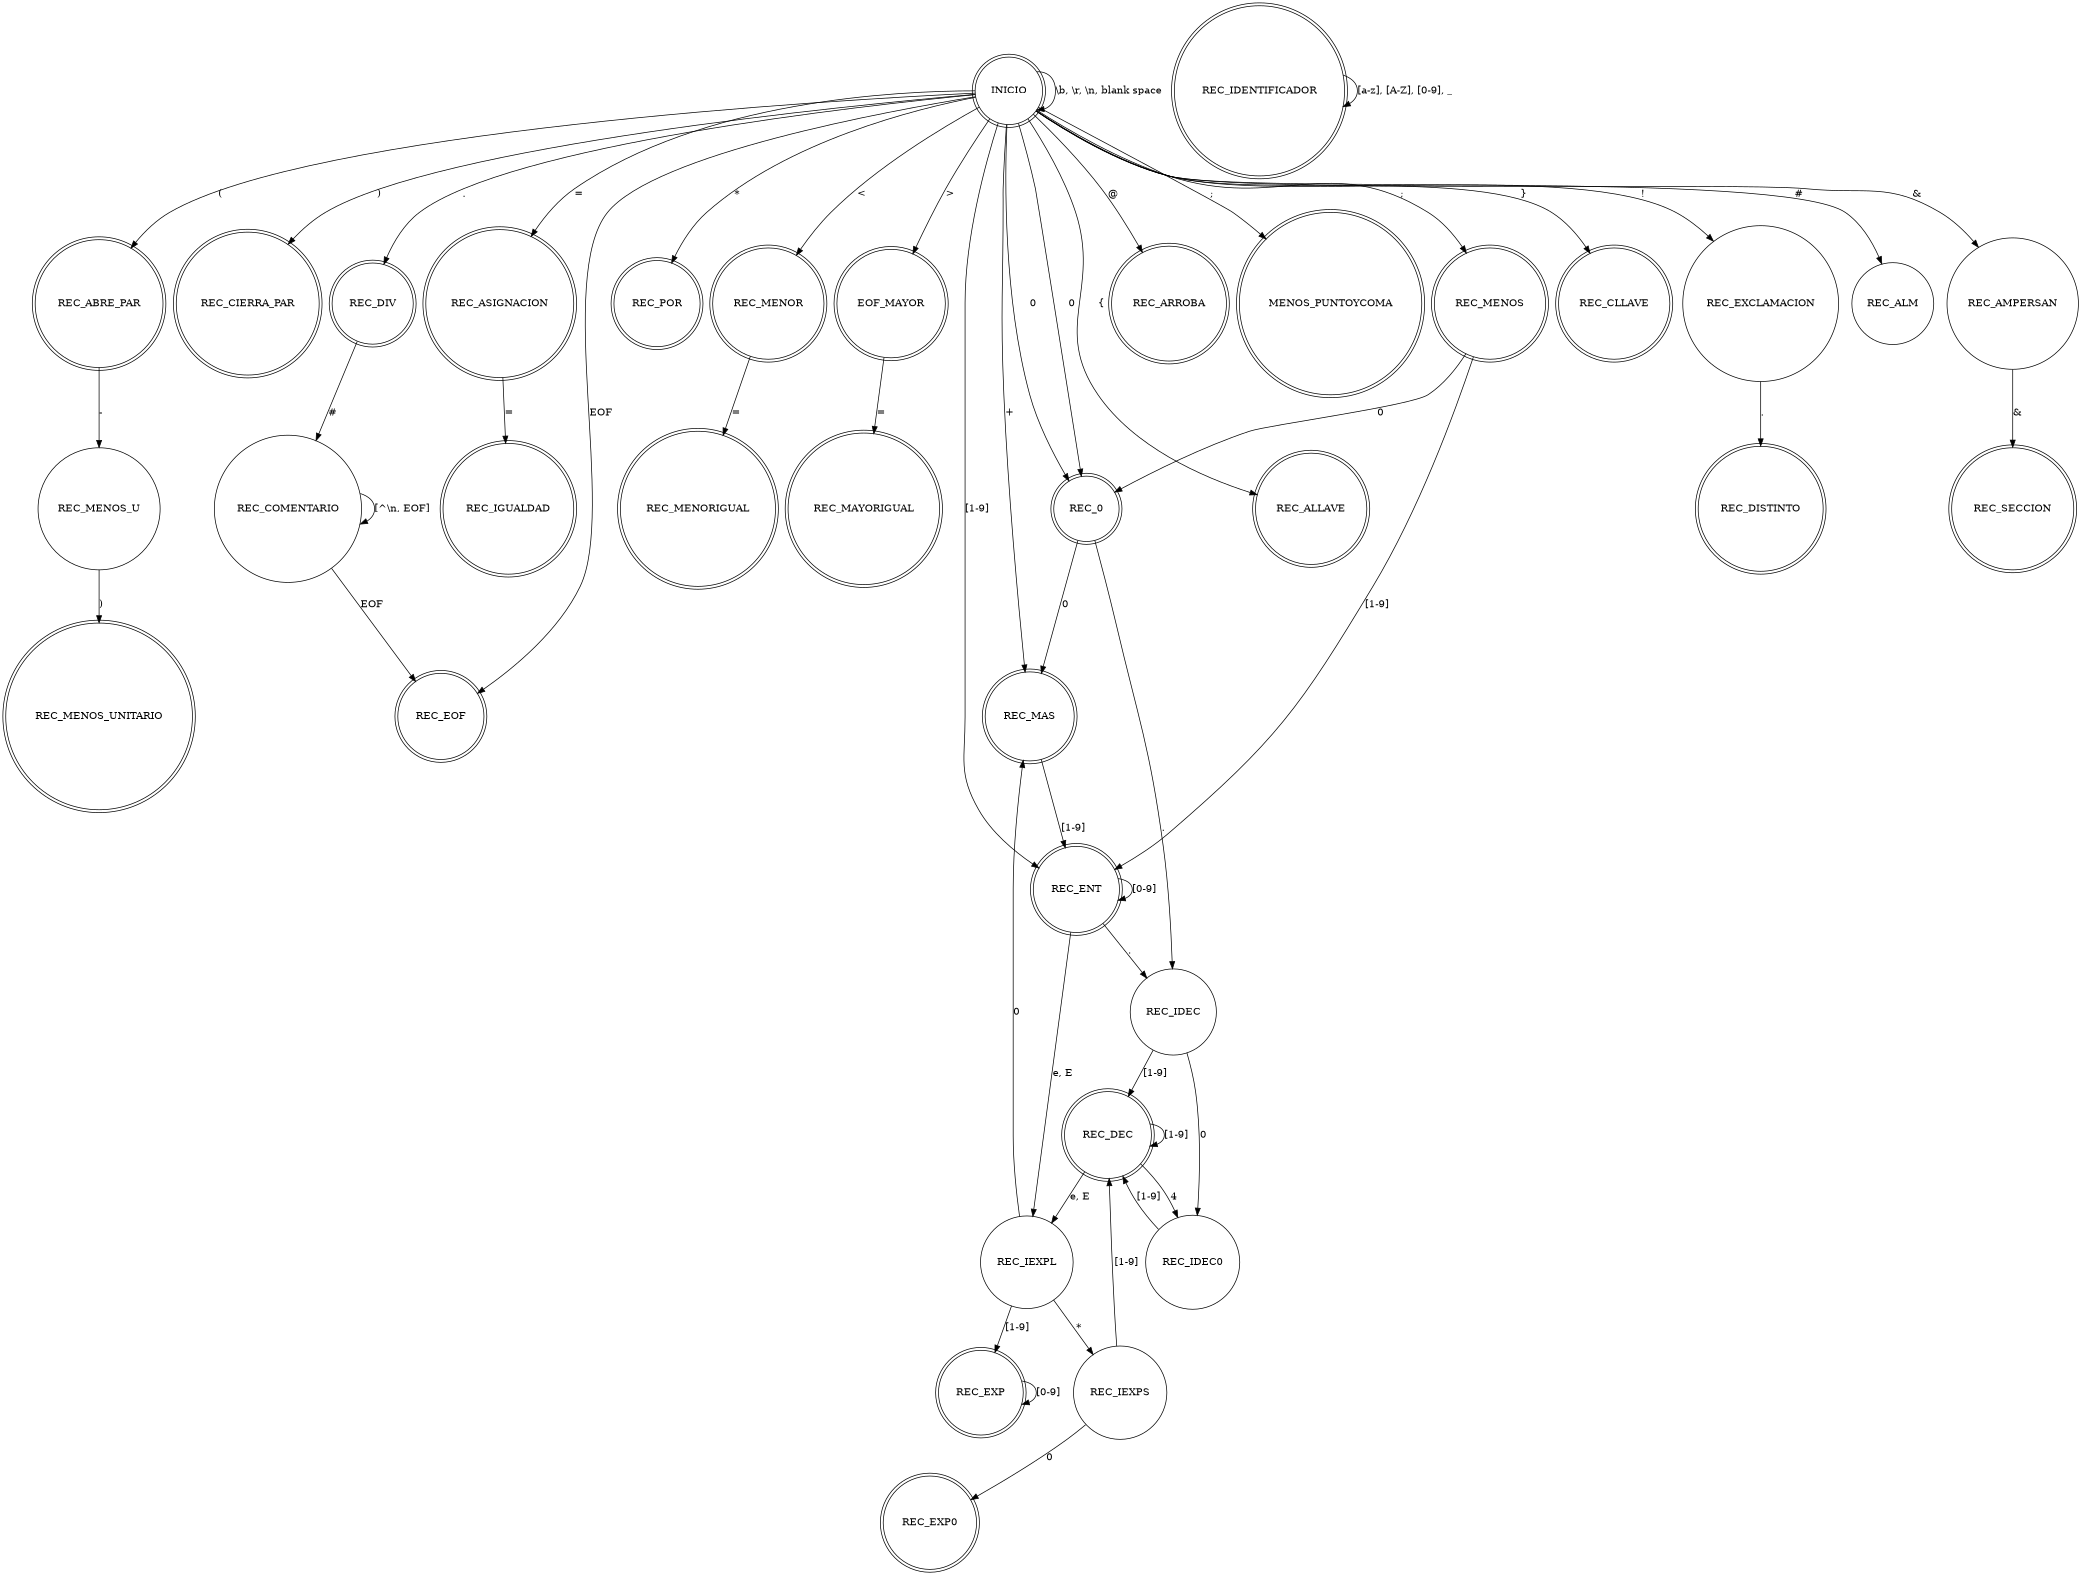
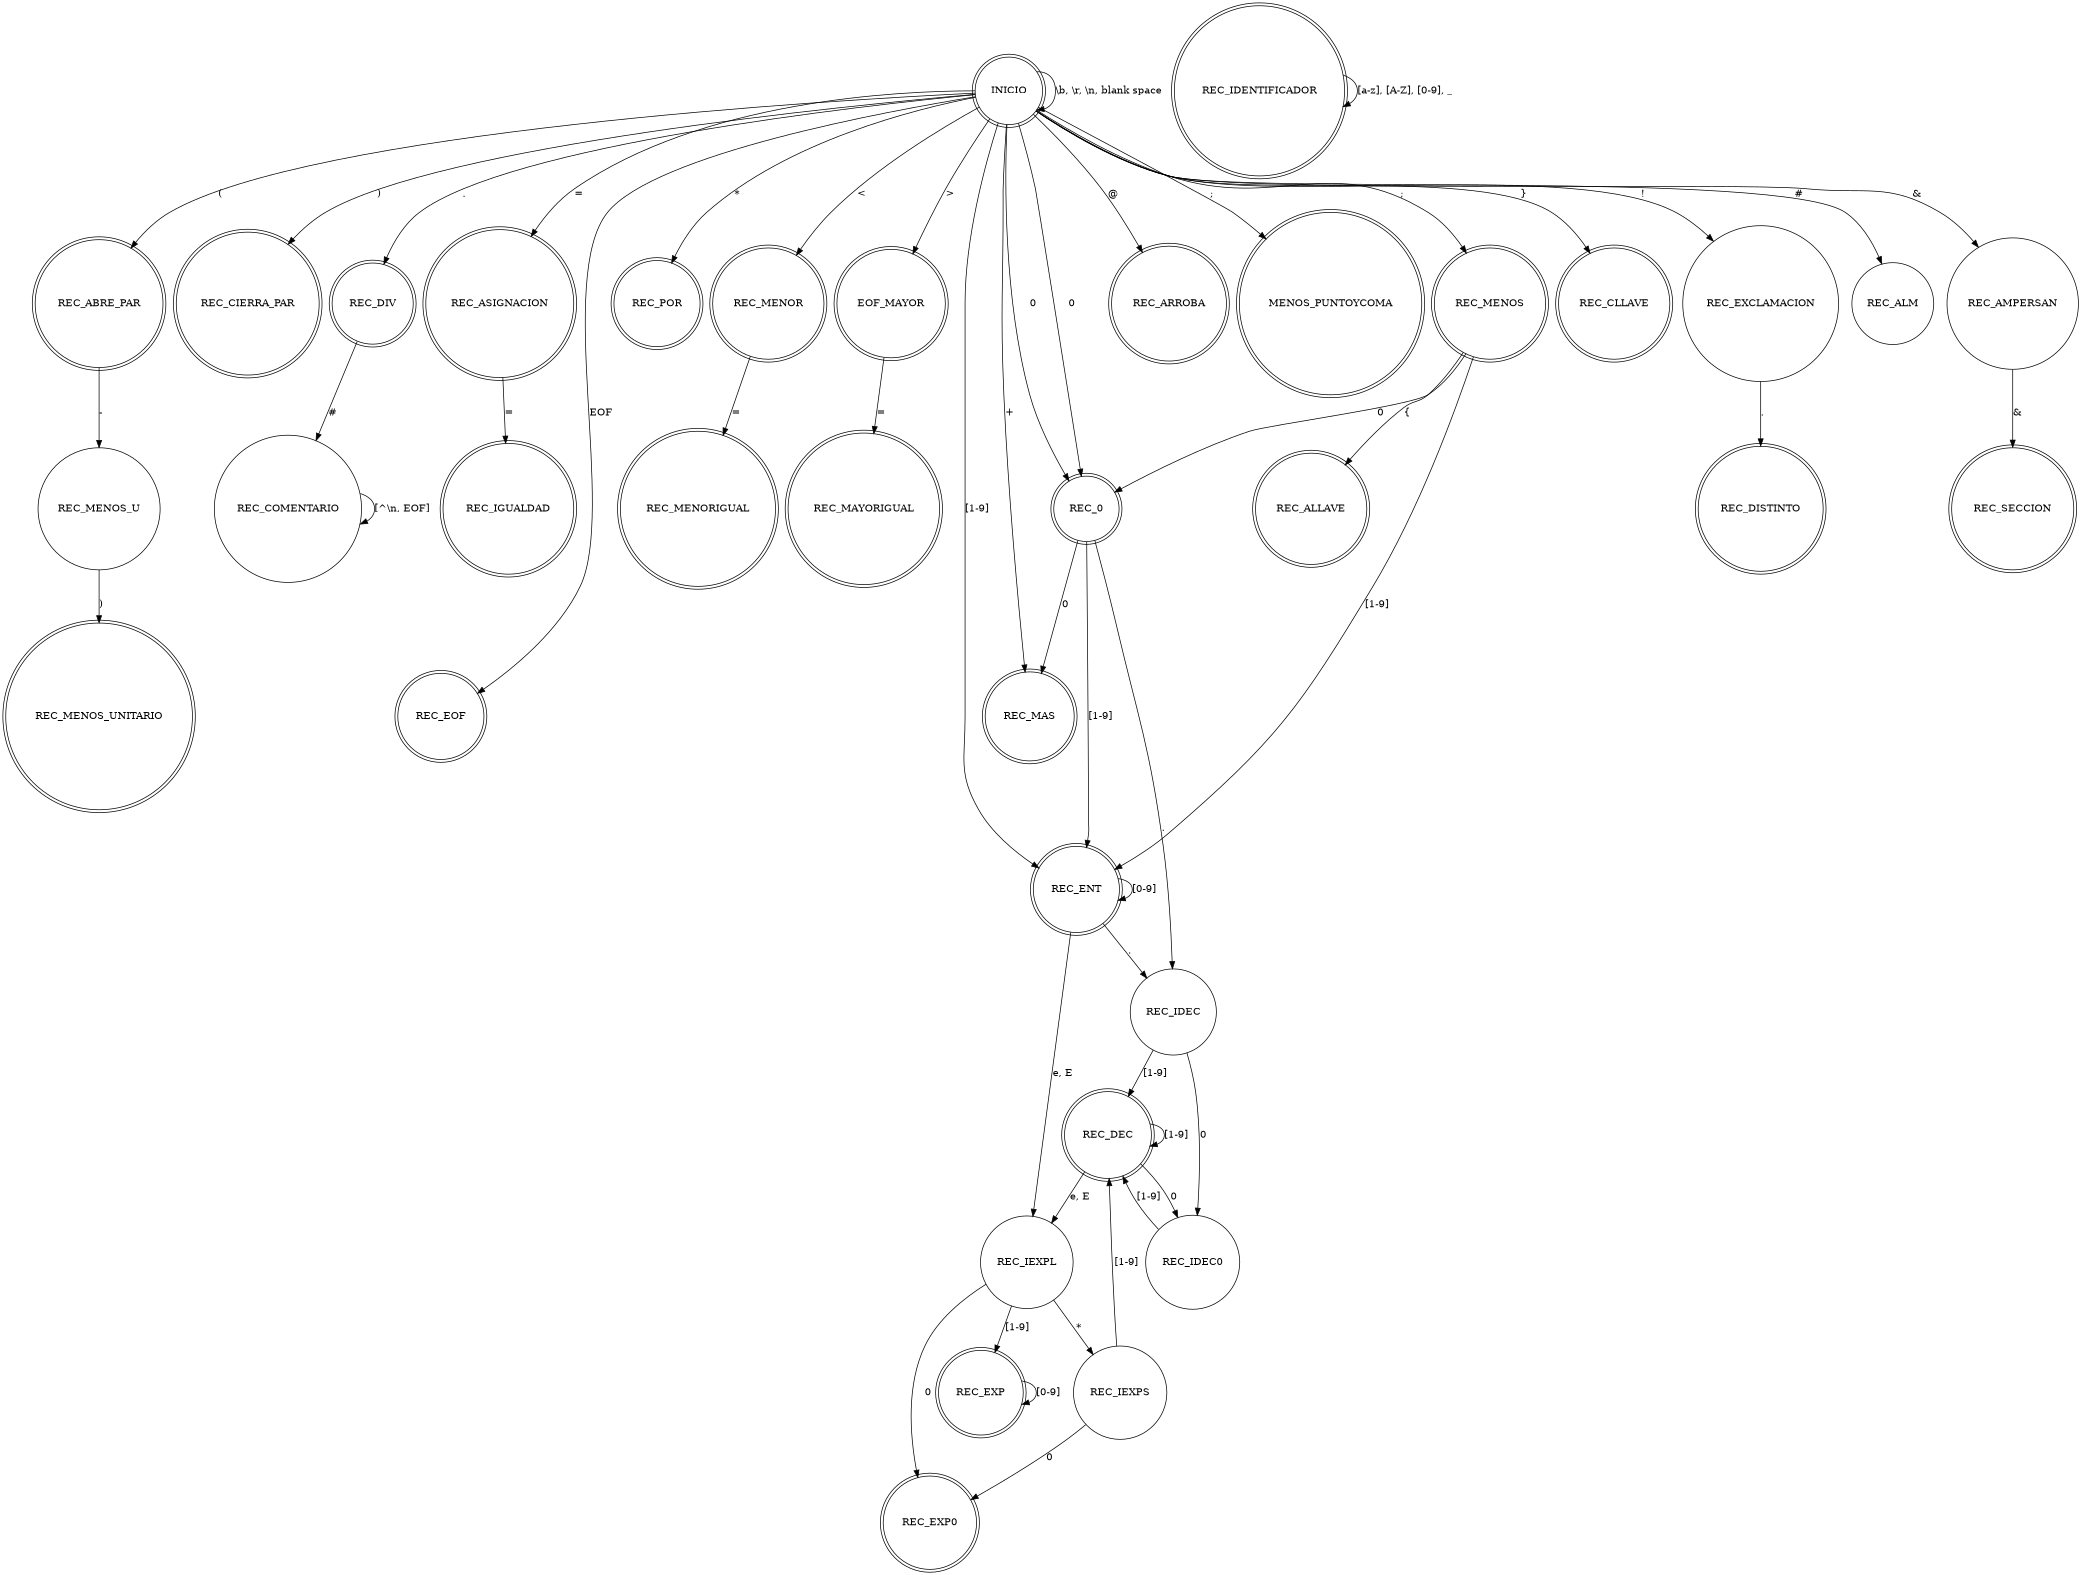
  digraph {
    node [shape=doublecircle]
    INICIO
    REC_ABRE_PAR
    REC_CIERRA_PAR
    REC_EOF
    REC_ASIGNACION
    REC_DIV
    REC_POR
    REC_MENOR
    n9 [label=EOF_MAYOR]
    REC_MAS
    REC_MENOS
    REC_ENT
    REC_0
    REC_ARROBA
    n15 [label=MENOS_PUNTOYCOMA]
    REC_ALLAVE
    REC_CLLAVE
    REC_EXCLAMACION [shape=circle]
    REC_ALM [shape=circle]
    REC_AMPERSAN [shape=circle]
    REC_MENOS_U [shape=circle]
    REC_IGUALDAD
    REC_COMENTARIO [shape=circle]
    REC_MENORIGUAL
    REC_MAYORIGUAL
    REC_IDENTIFICADOR
    REC_IDEC [shape=circle]
    REC_IEXPL [shape=circle]
    REC_DISTINTO
    REC_SECCION
    REC_MENOS_UNITARIO
    REC_DEC
    REC_IDEC0 [shape=circle]
    REC_EXP
    REC_EXP0
    REC_IEXPS [shape=circle]
    INICIO -> INICIO [label="\\b, \\r, \\n, blank space"]
    INICIO -> REC_ABRE_PAR [label="("]
    INICIO -> REC_CIERRA_PAR [label=")"]
    INICIO -> REC_EOF [label=EOF]
    INICIO -> REC_ASIGNACION [label="="]
    INICIO -> REC_DIV [label="."]
    INICIO -> REC_POR [label="*"]
    INICIO -> REC_MENOR [label="<"]
    INICIO -> n9 [label=">"]
    INICIO -> REC_MAS [label="+"]
    INICIO -> REC_MENOS [label=";"]
    INICIO -> REC_ENT [label="[1-9]"]
    INICIO -> REC_0 [label=0]
    INICIO -> REC_0 [label=0]
    INICIO -> REC_ARROBA [label="@"]
    INICIO -> n15 [label=";"]
-   INICIO -> REC_ALLAVE [label="{"]
+   REC_MENOS -> REC_ALLAVE [label="{"]
    INICIO -> REC_CLLAVE [label="}"]
    INICIO -> REC_EXCLAMACION [label="!"]
    INICIO -> REC_ALM [label="#"]
    INICIO -> REC_AMPERSAN [label="&"]
    REC_ABRE_PAR -> REC_MENOS_U [label="-"]
    REC_ASIGNACION -> REC_IGUALDAD [label="="]
    REC_DIV -> REC_COMENTARIO [label="#"]
    REC_MENOR -> REC_MENORIGUAL [label="="]
    n9 -> REC_MAYORIGUAL [label="="]
-   REC_MAS -> REC_ENT [label="[1-9]"]
+   REC_0 -> REC_ENT [label="[1-9]"]
    REC_MENOS -> REC_ENT [label="[1-9]"]
    REC_MENOS -> REC_0 [label=0]
    REC_ENT -> REC_ENT [label="[0-9]"]
    REC_ENT -> REC_IDEC [label="."]
    REC_ENT -> REC_IEXPL [label="e, E"]
    REC_0 -> REC_MAS [label=0]
    REC_0 -> REC_IDEC [label="."]
    REC_EXCLAMACION -> REC_DISTINTO [label="."]
    REC_AMPERSAN -> REC_SECCION [label="&"]
    REC_MENOS_U -> REC_MENOS_UNITARIO [label=")"]
-   REC_COMENTARIO -> REC_EOF [label=EOF]
    REC_COMENTARIO -> REC_COMENTARIO [label="[^\\n, EOF]"]
    REC_IDENTIFICADOR -> REC_IDENTIFICADOR [label="[a-z], [A-Z], [0-9], _"]
    REC_IDEC -> REC_DEC [label="[1-9]"]
    REC_IDEC -> REC_IDEC0 [label=0]
    REC_IEXPL -> REC_EXP [label="[1-9]"]
-   REC_IEXPL -> REC_MAS [label=0]
+   REC_IEXPL -> REC_EXP0 [label=0]
    REC_IEXPL -> REC_IEXPS [label="*"]
    REC_DEC -> REC_IEXPL [label="e, E"]
    REC_DEC -> REC_DEC [label="[1-9]"]
-   REC_DEC -> REC_IDEC0 [label=4]
+   REC_DEC -> REC_IDEC0 [label=0]
    REC_IDEC0 -> REC_DEC [label="[1-9]"]
    REC_EXP -> REC_EXP [label="[0-9]"]
    REC_IEXPS -> REC_DEC [label="[1-9]"]
    REC_IEXPS -> REC_EXP0 [label=0]
  }
